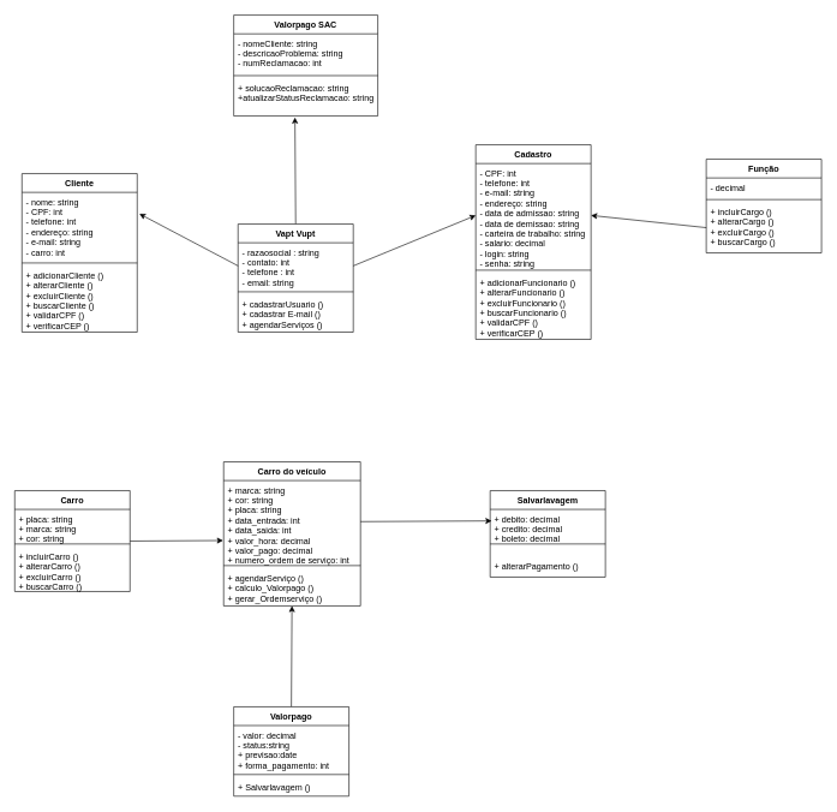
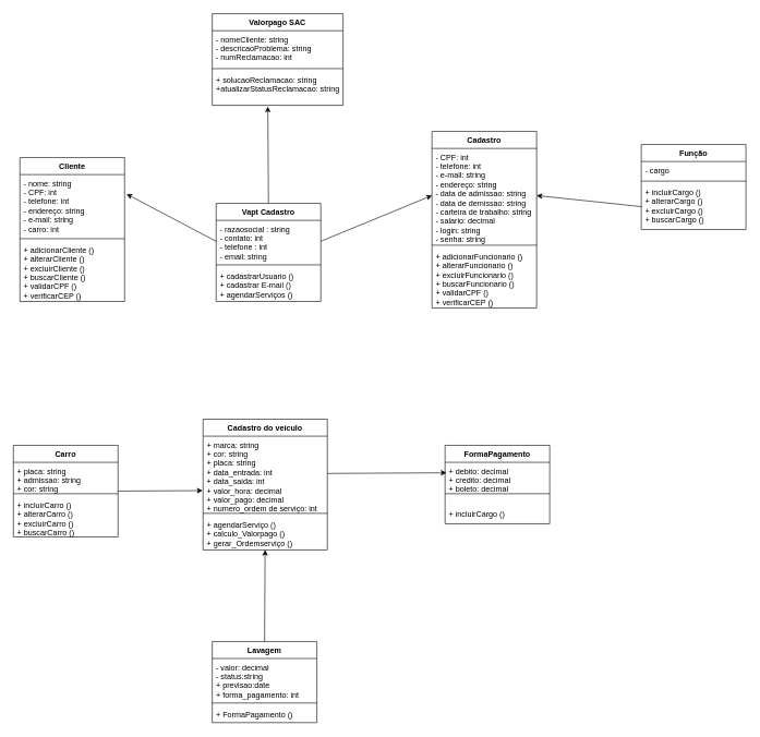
  <mxCell id="0" />
  <mxCell id="1" parent="0" />
  <mxCell id="2" style="edgeStyle=none;rounded=0;orthogonalLoop=1;jettySize=auto;html=1;exitX=0.5;exitY=0;exitDx=0;exitDy=0;entryX=0.425;entryY=1.038;entryDx=0;entryDy=0;entryPerimeter=0;" edge="1" parent="1" source="3" target="35"><mxGeometry relative="1" as="geometry" /></mxCell>
- <mxCell id="3" value="Vapt Vupt" style="swimlane;fontStyle=1;align=center;verticalAlign=top;childLayout=stackLayout;horizontal=1;startSize=26;horizontalStack=0;resizeParent=1;resizeParentMax=0;resizeLast=0;collapsible=1;marginBottom=0;" vertex="1" parent="1"><mxGeometry x="330" y="310" width="160" height="150" as="geometry"><mxRectangle x="230" y="180" width="100" height="26" as="alternateBounds" /></mxGeometry></mxCell>
+ <mxCell id="3" value="Vapt Cadastro" style="swimlane;fontStyle=1;align=center;verticalAlign=top;childLayout=stackLayout;horizontal=1;startSize=26;horizontalStack=0;resizeParent=1;resizeParentMax=0;resizeLast=0;collapsible=1;marginBottom=0;" vertex="1" parent="1"><mxGeometry x="330" y="310" width="160" height="150" as="geometry"><mxRectangle x="230" y="180" width="100" height="26" as="alternateBounds" /></mxGeometry></mxCell>
  <mxCell id="4" value="- razaosocial : string&#10;- contato: int&#10;- telefone : int&#10;- email: string" style="text;strokeColor=none;fillColor=none;align=left;verticalAlign=top;spacingLeft=4;spacingRight=4;overflow=hidden;rotatable=0;points=[[0,0.5],[1,0.5]];portConstraint=eastwest;" vertex="1" parent="3"><mxGeometry y="26" width="160" height="64" as="geometry" /></mxCell>
  <mxCell id="5" value="" style="line;strokeWidth=1;fillColor=none;align=left;verticalAlign=middle;spacingTop=-1;spacingLeft=3;spacingRight=3;rotatable=0;labelPosition=right;points=[];portConstraint=eastwest;" vertex="1" parent="3"><mxGeometry y="90" width="160" height="8" as="geometry" /></mxCell>
  <mxCell id="6" value="+ cadastrarUsuario ()&#10;+ cadastrar E-mail ()&#10;+ agendarServiços ()" style="text;strokeColor=none;fillColor=none;align=left;verticalAlign=top;spacingLeft=4;spacingRight=4;overflow=hidden;rotatable=0;points=[[0,0.5],[1,0.5]];portConstraint=eastwest;" vertex="1" parent="3"><mxGeometry y="98" width="160" height="52" as="geometry" /></mxCell>
  <mxCell id="7" style="edgeStyle=none;rounded=0;orthogonalLoop=1;jettySize=auto;html=1;exitX=0;exitY=0.5;exitDx=0;exitDy=0;entryX=1.019;entryY=0.317;entryDx=0;entryDy=0;entryPerimeter=0;" edge="1" parent="1" source="4" target="29"><mxGeometry relative="1" as="geometry" /></mxCell>
  <mxCell id="8" style="edgeStyle=none;rounded=0;orthogonalLoop=1;jettySize=auto;html=1;exitX=1;exitY=0.5;exitDx=0;exitDy=0;entryX=0;entryY=0.5;entryDx=0;entryDy=0;" edge="1" parent="1" source="4" target="25"><mxGeometry relative="1" as="geometry" /></mxCell>
  <mxCell id="9" style="edgeStyle=none;rounded=0;orthogonalLoop=1;jettySize=auto;html=1;exitX=0.5;exitY=0;exitDx=0;exitDy=0;" edge="1" parent="1" source="36" target="18"><mxGeometry relative="1" as="geometry" /></mxCell>
  <mxCell id="10" style="edgeStyle=none;rounded=0;orthogonalLoop=1;jettySize=auto;html=1;exitX=1;exitY=0.5;exitDx=0;exitDy=0;entryX=-0.004;entryY=0.73;entryDx=0;entryDy=0;entryPerimeter=0;" edge="1" parent="1" source="11" target="16"><mxGeometry relative="1" as="geometry" /></mxCell>
  <mxCell id="11" value="Carro" style="swimlane;fontStyle=1;align=center;verticalAlign=top;childLayout=stackLayout;horizontal=1;startSize=26;horizontalStack=0;resizeParent=1;resizeParentMax=0;resizeLast=0;collapsible=1;marginBottom=0;" vertex="1" parent="1"><mxGeometry x="20" y="680" width="160" height="140" as="geometry" /></mxCell>
- <mxCell id="12" value="+ placa: string&#10;+ marca: string&#10;+ cor: string" style="text;strokeColor=none;fillColor=none;align=left;verticalAlign=top;spacingLeft=4;spacingRight=4;overflow=hidden;rotatable=0;points=[[0,0.5],[1,0.5]];portConstraint=eastwest;" vertex="1" parent="11"><mxGeometry y="26" width="160" height="44" as="geometry" /></mxCell>
+ <mxCell id="12" value="+ placa: string&#10;+ admissao: string&#10;+ cor: string" style="text;strokeColor=none;fillColor=none;align=left;verticalAlign=top;spacingLeft=4;spacingRight=4;overflow=hidden;rotatable=0;points=[[0,0.5],[1,0.5]];portConstraint=eastwest;" vertex="1" parent="11"><mxGeometry y="26" width="160" height="44" as="geometry" /></mxCell>
  <mxCell id="13" value="" style="line;strokeWidth=1;fillColor=none;align=left;verticalAlign=middle;spacingTop=-1;spacingLeft=3;spacingRight=3;rotatable=0;labelPosition=right;points=[];portConstraint=eastwest;" vertex="1" parent="11"><mxGeometry y="70" width="160" height="8" as="geometry" /></mxCell>
  <mxCell id="14" value="+ incluirCarro ()&#10;+ alterarCarro ()&#10;+ excluirCarro ()&#10;+ buscarCarro ()&#10;" style="text;strokeColor=none;fillColor=none;align=left;verticalAlign=top;spacingLeft=4;spacingRight=4;overflow=hidden;rotatable=0;points=[[0,0.5],[1,0.5]];portConstraint=eastwest;" vertex="1" parent="11"><mxGeometry y="78" width="160" height="62" as="geometry" /></mxCell>
- <mxCell id="15" value="Carro do veículo" style="swimlane;fontStyle=1;align=center;verticalAlign=top;childLayout=stackLayout;horizontal=1;startSize=26;horizontalStack=0;resizeParent=1;resizeParentMax=0;resizeLast=0;collapsible=1;marginBottom=0;" vertex="1" parent="1"><mxGeometry x="310" y="640" width="190" height="200" as="geometry" /></mxCell>
+ <mxCell id="15" value="Cadastro do veículo" style="swimlane;fontStyle=1;align=center;verticalAlign=top;childLayout=stackLayout;horizontal=1;startSize=26;horizontalStack=0;resizeParent=1;resizeParentMax=0;resizeLast=0;collapsible=1;marginBottom=0;" vertex="1" parent="1"><mxGeometry x="310" y="640" width="190" height="200" as="geometry" /></mxCell>
  <mxCell id="16" value="+ marca: string&#10;+ cor: string&#10;+ placa: string&#10;+ data_entrada: int&#10;+ data_saida: int&#10;+ valor_hora: decimal&#10;+ valor_pago: decimal&#10;+ numero_ordem de serviço: int" style="text;strokeColor=none;fillColor=none;align=left;verticalAlign=top;spacingLeft=4;spacingRight=4;overflow=hidden;rotatable=0;points=[[0,0.5],[1,0.5]];portConstraint=eastwest;" vertex="1" parent="15"><mxGeometry y="26" width="190" height="114" as="geometry" /></mxCell>
  <mxCell id="17" value="" style="line;strokeWidth=1;fillColor=none;align=left;verticalAlign=middle;spacingTop=-1;spacingLeft=3;spacingRight=3;rotatable=0;labelPosition=right;points=[];portConstraint=eastwest;" vertex="1" parent="15"><mxGeometry y="140" width="190" height="8" as="geometry" /></mxCell>
  <mxCell id="18" value="+ agendarServiço ()&#10;+ calculo_Valorpago ()&#10;+ gerar_Ordemserviço ()&#10;" style="text;strokeColor=none;fillColor=none;align=left;verticalAlign=top;spacingLeft=4;spacingRight=4;overflow=hidden;rotatable=0;points=[[0,0.5],[1,0.5]];portConstraint=eastwest;" vertex="1" parent="15"><mxGeometry y="148" width="190" height="52" as="geometry" /></mxCell>
- <mxCell id="19" value="Salvarlavagem" style="swimlane;fontStyle=1;align=center;verticalAlign=top;childLayout=stackLayout;horizontal=1;startSize=26;horizontalStack=0;resizeParent=1;resizeParentMax=0;resizeLast=0;collapsible=1;marginBottom=0;" vertex="1" parent="1"><mxGeometry x="680" y="680" width="160" height="120" as="geometry" /></mxCell>
+ <mxCell id="19" value="FormaPagamento" style="swimlane;fontStyle=1;align=center;verticalAlign=top;childLayout=stackLayout;horizontal=1;startSize=26;horizontalStack=0;resizeParent=1;resizeParentMax=0;resizeLast=0;collapsible=1;marginBottom=0;" vertex="1" parent="1"><mxGeometry x="680" y="680" width="160" height="120" as="geometry" /></mxCell>
  <mxCell id="20" value="+ debito: decimal&#10;+ credito: decimal&#10;+ boleto: decimal" style="text;strokeColor=none;fillColor=none;align=left;verticalAlign=top;spacingLeft=4;spacingRight=4;overflow=hidden;rotatable=0;points=[[0,0.5],[1,0.5]];portConstraint=eastwest;" vertex="1" parent="19"><mxGeometry y="26" width="160" height="44" as="geometry" /></mxCell>
  <mxCell id="21" value="" style="line;strokeWidth=1;fillColor=none;align=left;verticalAlign=middle;spacingTop=-1;spacingLeft=3;spacingRight=3;rotatable=0;labelPosition=right;points=[];portConstraint=eastwest;" vertex="1" parent="19"><mxGeometry y="70" width="160" height="8" as="geometry" /></mxCell>
- <mxCell id="22" value="&#10;+ alterarPagamento ()&#10;&#10;" style="text;strokeColor=none;fillColor=none;align=left;verticalAlign=top;spacingLeft=4;spacingRight=4;overflow=hidden;rotatable=0;points=[[0,0.5],[1,0.5]];portConstraint=eastwest;" vertex="1" parent="19"><mxGeometry y="78" width="160" height="42" as="geometry" /></mxCell>
+ <mxCell id="22" value="&#10;+ incluirCargo ()&#10;&#10;" style="text;strokeColor=none;fillColor=none;align=left;verticalAlign=top;spacingLeft=4;spacingRight=4;overflow=hidden;rotatable=0;points=[[0,0.5],[1,0.5]];portConstraint=eastwest;" vertex="1" parent="19"><mxGeometry y="78" width="160" height="42" as="geometry" /></mxCell>
  <mxCell id="23" style="edgeStyle=none;rounded=0;orthogonalLoop=1;jettySize=auto;html=1;exitX=1;exitY=0.5;exitDx=0;exitDy=0;entryX=0.013;entryY=0.364;entryDx=0;entryDy=0;entryPerimeter=0;" edge="1" parent="1" source="16" target="20"><mxGeometry relative="1" as="geometry" /></mxCell>
  <mxCell id="24" value="Cadastro" style="swimlane;fontStyle=1;align=center;verticalAlign=top;childLayout=stackLayout;horizontal=1;startSize=26;horizontalStack=0;resizeParent=1;resizeParentMax=0;resizeLast=0;collapsible=1;marginBottom=0;" vertex="1" parent="1"><mxGeometry x="660" y="200" width="160" height="270" as="geometry" /></mxCell>
  <mxCell id="25" value="- CPF: int&#10;- telefone: int&#10;- e-mail: string&#10;- endereço: string&#10;- data de admissao: string&#10;- data de demissao: string&#10;- carteira de trabalho: string&#10;- salario: decimal&#10;- login: string&#10;- senha: string" style="text;strokeColor=none;fillColor=none;align=left;verticalAlign=top;spacingLeft=4;spacingRight=4;overflow=hidden;rotatable=0;points=[[0,0.5],[1,0.5]];portConstraint=eastwest;" vertex="1" parent="24"><mxGeometry y="26" width="160" height="144" as="geometry" /></mxCell>
  <mxCell id="26" value="" style="line;strokeWidth=1;fillColor=none;align=left;verticalAlign=middle;spacingTop=-1;spacingLeft=3;spacingRight=3;rotatable=0;labelPosition=right;points=[];portConstraint=eastwest;" vertex="1" parent="24"><mxGeometry y="170" width="160" height="8" as="geometry" /></mxCell>
  <mxCell id="27" value="+ adicionarFuncionario ()&#10;+ alterarFuncionario ()&#10;+ excluirFuncionario ()&#10;+ buscarFuncionario ()&#10;+ validarCPF ()&#10;+ verificarCEP ()" style="text;strokeColor=none;fillColor=none;align=left;verticalAlign=top;spacingLeft=4;spacingRight=4;overflow=hidden;rotatable=0;points=[[0,0.5],[1,0.5]];portConstraint=eastwest;" vertex="1" parent="24"><mxGeometry y="178" width="160" height="92" as="geometry" /></mxCell>
  <mxCell id="28" value="Cliente" style="swimlane;fontStyle=1;align=center;verticalAlign=top;childLayout=stackLayout;horizontal=1;startSize=26;horizontalStack=0;resizeParent=1;resizeParentMax=0;resizeLast=0;collapsible=1;marginBottom=0;" vertex="1" parent="1"><mxGeometry x="30" width="160" height="220" as="geometry" y="240" /></mxCell>
  <mxCell id="29" value="- nome: string&#10;- CPF: int&#10;- telefone: int&#10;- endereço: string&#10;- e-mail: string&#10;- carro: int" style="text;strokeColor=none;fillColor=none;align=left;verticalAlign=top;spacingLeft=4;spacingRight=4;overflow=hidden;rotatable=0;points=[[0,0.5],[1,0.5]];portConstraint=eastwest;" vertex="1" parent="28"><mxGeometry y="26" width="160" height="94" as="geometry" /></mxCell>
  <mxCell id="30" value="" style="line;strokeWidth=1;fillColor=none;align=left;verticalAlign=middle;spacingTop=-1;spacingLeft=3;spacingRight=3;rotatable=0;labelPosition=right;points=[];portConstraint=eastwest;" vertex="1" parent="28"><mxGeometry y="120" width="160" height="8" as="geometry" /></mxCell>
  <mxCell id="31" value="+ adicionarCliente ()&#10;+ alterarCliente ()&#10;+ excluirCliente ()&#10;+ buscarCliente ()&#10;+ validarCPF ()&#10;+ verificarCEP ()" style="text;strokeColor=none;fillColor=none;align=left;verticalAlign=top;spacingLeft=4;spacingRight=4;overflow=hidden;rotatable=0;points=[[0,0.5],[1,0.5]];portConstraint=eastwest;" vertex="1" parent="28"><mxGeometry y="128" width="160" height="92" as="geometry" /></mxCell>
  <mxCell id="32" value="Valorpago SAC" style="swimlane;fontStyle=1;align=center;verticalAlign=top;childLayout=stackLayout;horizontal=1;startSize=26;horizontalStack=0;resizeParent=1;resizeParentMax=0;resizeLast=0;collapsible=1;marginBottom=0;" vertex="1" parent="1"><mxGeometry x="324" y="20" width="200" height="140" as="geometry" /></mxCell>
  <mxCell id="33" value="- nomeCliente: string&#10;- descricaoProblema: string&#10;- numReclamacao: int" style="text;strokeColor=none;fillColor=none;align=left;verticalAlign=top;spacingLeft=4;spacingRight=4;overflow=hidden;rotatable=0;points=[[0,0.5],[1,0.5]];portConstraint=eastwest;" vertex="1" parent="32"><mxGeometry y="26" width="200" height="54" as="geometry" /></mxCell>
  <mxCell id="34" value="" style="line;strokeWidth=1;fillColor=none;align=left;verticalAlign=middle;spacingTop=-1;spacingLeft=3;spacingRight=3;rotatable=0;labelPosition=right;points=[];portConstraint=eastwest;" vertex="1" parent="32"><mxGeometry y="80" width="200" height="8" as="geometry" /></mxCell>
  <mxCell id="35" value="+ solucaoReclamacao: string&#10;+atualizarStatusReclamacao: string" style="text;strokeColor=none;fillColor=none;align=left;verticalAlign=top;spacingLeft=4;spacingRight=4;overflow=hidden;rotatable=0;points=[[0,0.5],[1,0.5]];portConstraint=eastwest;" vertex="1" parent="32"><mxGeometry y="88" width="200" height="52" as="geometry" /></mxCell>
- <mxCell id="36" value="Valorpago" style="swimlane;fontStyle=1;align=center;verticalAlign=top;childLayout=stackLayout;horizontal=1;startSize=26;horizontalStack=0;resizeParent=1;resizeParentMax=0;resizeLast=0;collapsible=1;marginBottom=0;" vertex="1" parent="1"><mxGeometry x="324" y="980" width="160" height="124" as="geometry" /></mxCell>
+ <mxCell id="36" value="Lavagem" style="swimlane;fontStyle=1;align=center;verticalAlign=top;childLayout=stackLayout;horizontal=1;startSize=26;horizontalStack=0;resizeParent=1;resizeParentMax=0;resizeLast=0;collapsible=1;marginBottom=0;" vertex="1" parent="1"><mxGeometry x="324" y="980" width="160" height="124" as="geometry" /></mxCell>
  <mxCell id="37" value="- valor: decimal&#10;- status:string&#10;+ previsao:date&#10;+ forma_pagamento: int&#10;" style="text;strokeColor=none;fillColor=none;align=left;verticalAlign=top;spacingLeft=4;spacingRight=4;overflow=hidden;rotatable=0;points=[[0,0.5],[1,0.5]];portConstraint=eastwest;" vertex="1" parent="36"><mxGeometry y="26" width="160" height="64" as="geometry" /></mxCell>
  <mxCell id="38" value="" style="line;strokeWidth=1;fillColor=none;align=left;verticalAlign=middle;spacingTop=-1;spacingLeft=3;spacingRight=3;rotatable=0;labelPosition=right;points=[];portConstraint=eastwest;" vertex="1" parent="36"><mxGeometry y="90" width="160" height="8" as="geometry" /></mxCell>
- <mxCell id="39" value="+ Salvarlavagem ()" style="text;strokeColor=none;fillColor=none;align=left;verticalAlign=top;spacingLeft=4;spacingRight=4;overflow=hidden;rotatable=0;points=[[0,0.5],[1,0.5]];portConstraint=eastwest;" vertex="1" parent="36"><mxGeometry y="98" width="160" height="26" as="geometry" /></mxCell>
+ <mxCell id="39" value="+ FormaPagamento ()" style="text;strokeColor=none;fillColor=none;align=left;verticalAlign=top;spacingLeft=4;spacingRight=4;overflow=hidden;rotatable=0;points=[[0,0.5],[1,0.5]];portConstraint=eastwest;" vertex="1" parent="36"><mxGeometry y="98" width="160" height="26" as="geometry" /></mxCell>
  <mxCell id="40" value="Função" style="swimlane;fontStyle=1;align=center;verticalAlign=top;childLayout=stackLayout;horizontal=1;startSize=26;horizontalStack=0;resizeParent=1;resizeParentMax=0;resizeLast=0;collapsible=1;marginBottom=0;" vertex="1" parent="1"><mxGeometry x="980" y="220" width="160" height="130" as="geometry" /></mxCell>
- <mxCell id="41" value="- decimal" style="text;strokeColor=none;fillColor=none;align=left;verticalAlign=top;spacingLeft=4;spacingRight=4;overflow=hidden;rotatable=0;points=[[0,0.5],[1,0.5]];portConstraint=eastwest;" vertex="1" parent="40"><mxGeometry y="26" width="160" height="26" as="geometry" /></mxCell>
+ <mxCell id="41" value="- cargo" style="text;strokeColor=none;fillColor=none;align=left;verticalAlign=top;spacingLeft=4;spacingRight=4;overflow=hidden;rotatable=0;points=[[0,0.5],[1,0.5]];portConstraint=eastwest;" vertex="1" parent="40"><mxGeometry y="26" width="160" height="26" as="geometry" /></mxCell>
  <mxCell id="42" value="" style="line;strokeWidth=1;fillColor=none;align=left;verticalAlign=middle;spacingTop=-1;spacingLeft=3;spacingRight=3;rotatable=0;labelPosition=right;points=[];portConstraint=eastwest;" vertex="1" parent="40"><mxGeometry y="52" width="160" height="8" as="geometry" /></mxCell>
  <mxCell id="43" value="+ incluirCargo ()&#10;+ alterarCargo ()&#10;+ excluirCargo ()&#10;+ buscarCargo ()" style="text;strokeColor=none;fillColor=none;align=left;verticalAlign=top;spacingLeft=4;spacingRight=4;overflow=hidden;rotatable=0;points=[[0,0.5],[1,0.5]];portConstraint=eastwest;" vertex="1" parent="40"><mxGeometry y="60" width="160" height="70" as="geometry" /></mxCell>
  <mxCell id="44" style="edgeStyle=none;rounded=0;orthogonalLoop=1;jettySize=auto;html=1;exitX=0;exitY=0.5;exitDx=0;exitDy=0;entryX=1;entryY=0.5;entryDx=0;entryDy=0;" edge="1" parent="1" source="43" target="25"><mxGeometry relative="1" as="geometry" /></mxCell>
